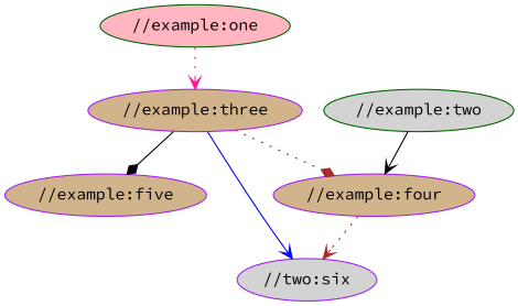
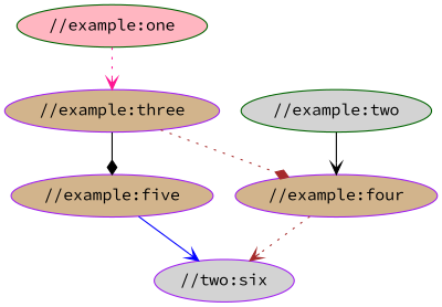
  digraph {
    fontname="Source Code Pro"
    node [color=purple fillcolor=tan fontname="Source Code Pro" style=filled]
    edge [arrowhead=vee color=black fontname="Source Code Pro" style=dotted]
    "//example:one" [color=darkgreen fillcolor=lightpink]
    "//example:three"
    "//example:five"
    "//example:four"
    "//example:two" [color=darkgreen fillcolor=lightgrey]
    n6 [fillcolor=lightgrey label="//two:six"]
    "//example:one" -> "//example:three" [color=deeppink]
    "//example:three" -> "//example:five" [arrowhead=diamond style=solid]
    "//example:three" -> "//example:four" [arrowhead=diamond color=brown]
-   "//example:three" -> n6 [color=blue style=solid]
+   "//example:five" -> n6 [color=blue style=solid]
    "//example:four" -> n6 [color=brown]
    "//example:two" -> "//example:four" [style=solid]
  }
